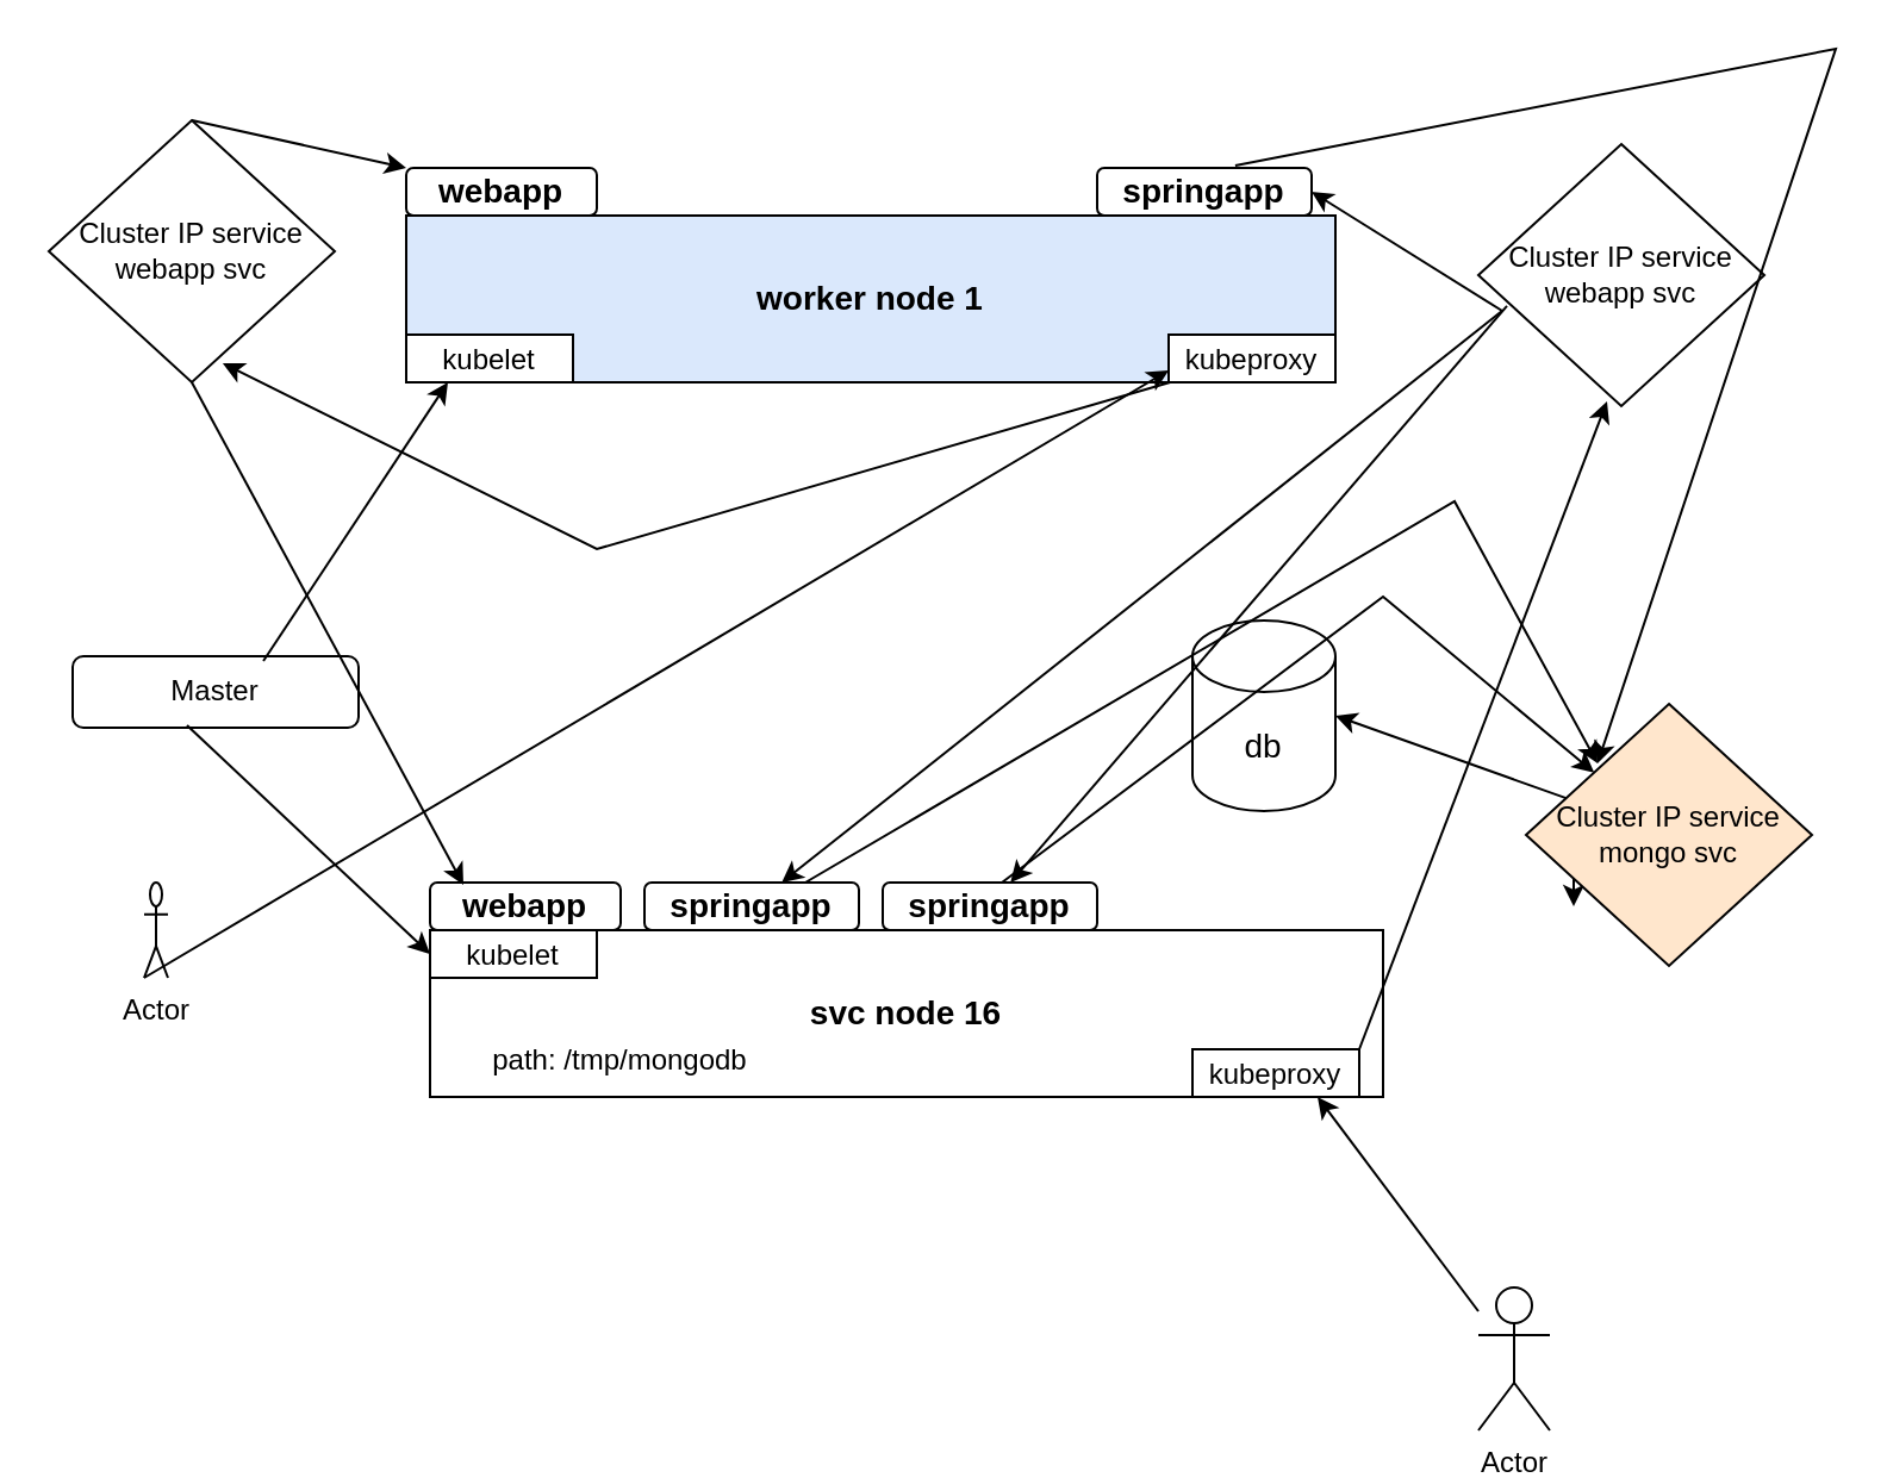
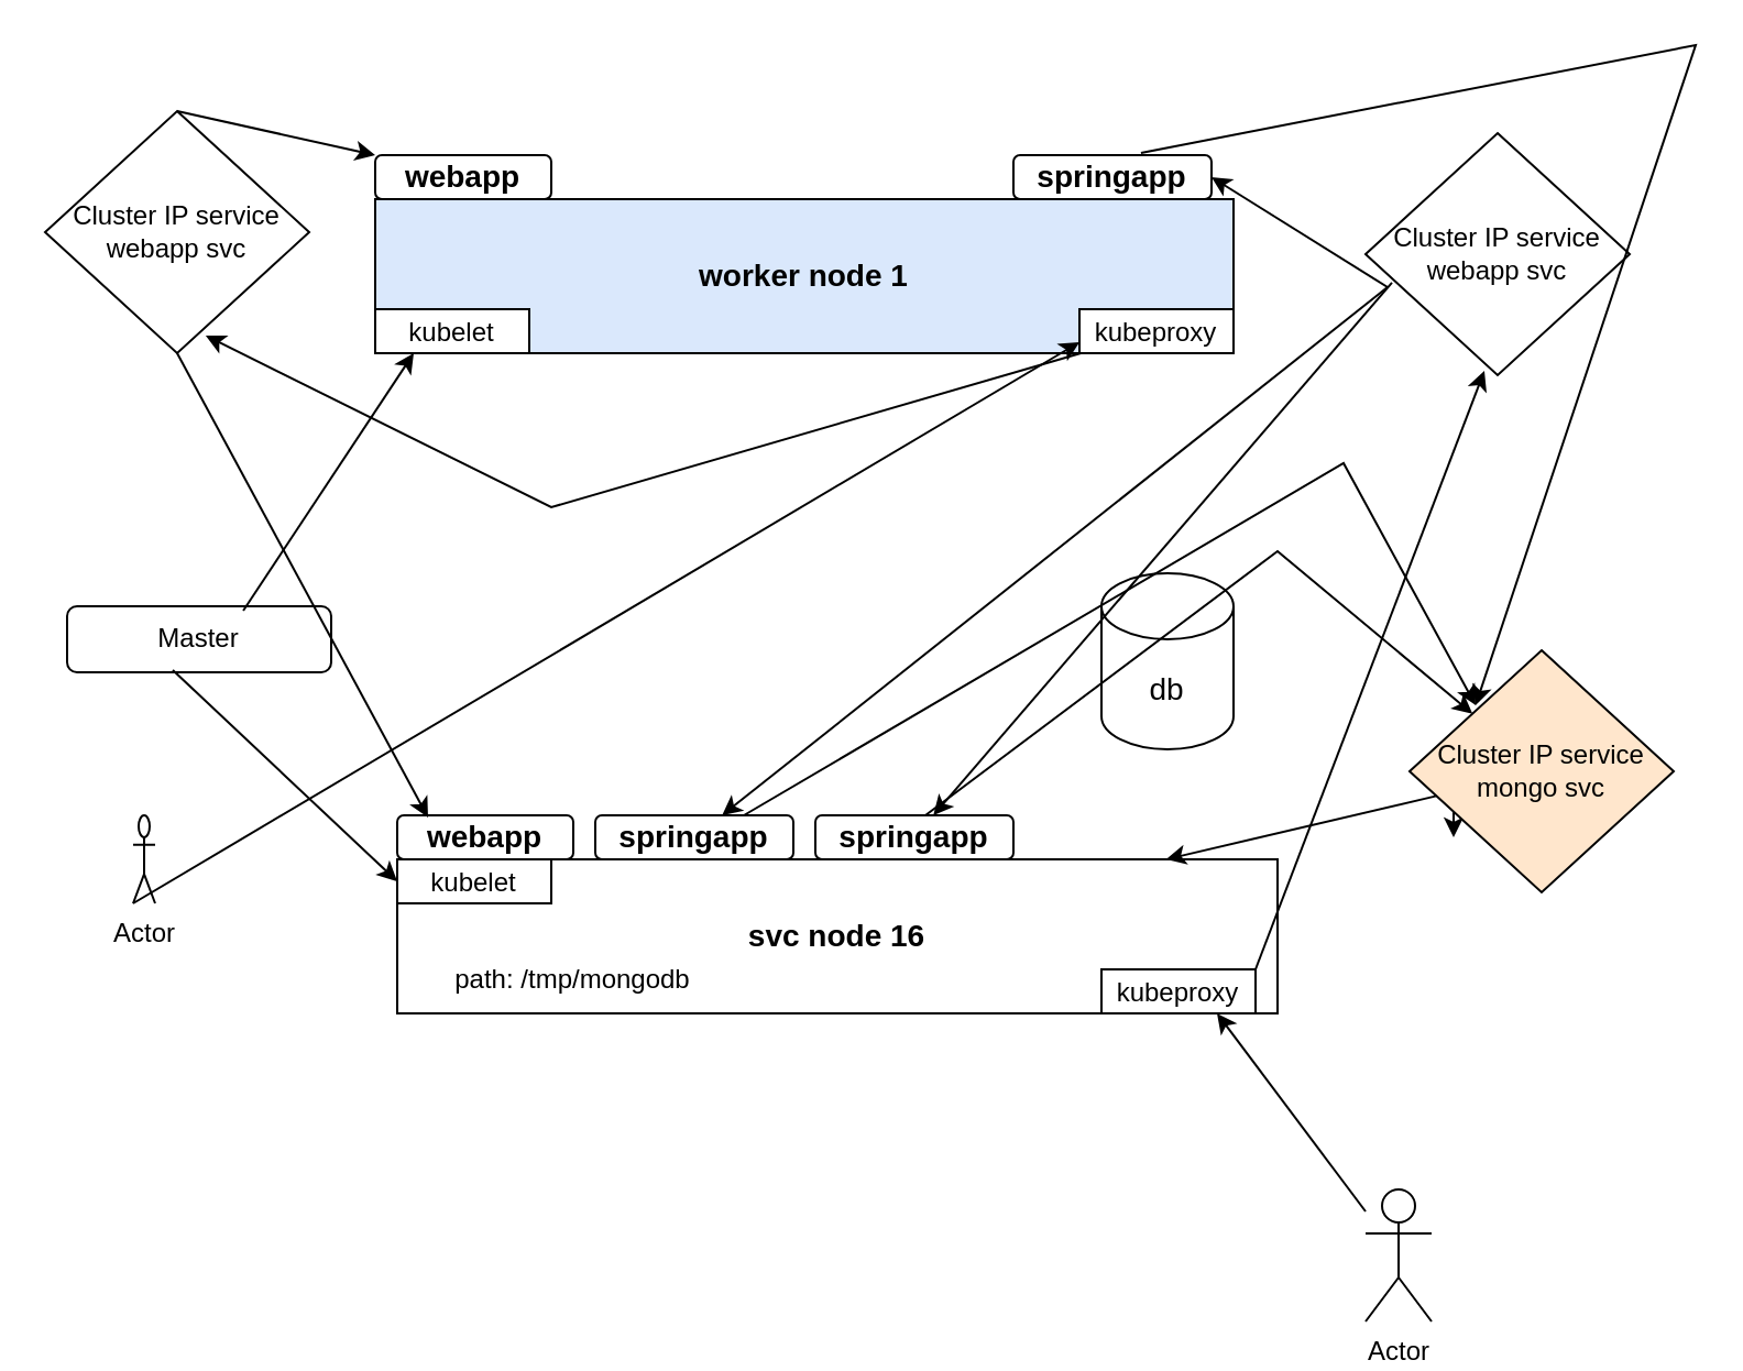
  <mxCell id="0" />
  <mxCell id="1" parent="0" />
  <mxCell id="2" value="&lt;font style=&quot;font-size: 14px;&quot;&gt;&lt;b&gt;worker node 1&lt;/b&gt;&lt;/font&gt;" style="rounded=1;whiteSpace=wrap;html=1;arcSize=0;fillColor=#dae8fc;" parent="1" vertex="1"><mxGeometry x="170" y="90" width="390" height="70" as="geometry" /></mxCell>
  <mxCell id="3" value="&lt;b&gt;&lt;font style=&quot;font-size: 14px;&quot;&gt;svc node 16&lt;/font&gt;&lt;/b&gt;" style="rounded=1;whiteSpace=wrap;html=1;arcSize=0;" parent="1" vertex="1"><mxGeometry x="180" y="390" width="400" height="70" as="geometry" /></mxCell>
  <mxCell id="4" value="&lt;b&gt;springapp&lt;/b&gt;" style="rounded=1;whiteSpace=wrap;html=1;fontSize=14;" parent="1" vertex="1"><mxGeometry x="370" y="370" width="90" height="20" as="geometry" /></mxCell>
  <mxCell id="5" value="&lt;b&gt;webapp&lt;/b&gt;" style="rounded=1;whiteSpace=wrap;html=1;fontSize=14;" parent="1" vertex="1"><mxGeometry x="180" y="370" width="80" height="20" as="geometry" /></mxCell>
  <mxCell id="6" value="&lt;b&gt;springapp&lt;/b&gt;" style="rounded=1;whiteSpace=wrap;html=1;fontSize=14;" parent="1" vertex="1"><mxGeometry x="270" y="370" width="90" height="20" as="geometry" /></mxCell>
  <mxCell id="7" value="db" style="shape=cylinder3;whiteSpace=wrap;html=1;boundedLbl=1;backgroundOutline=1;size=15;fontSize=14;" parent="1" vertex="1"><mxGeometry x="500" y="260" width="60" height="80" as="geometry" /></mxCell>
  <mxCell id="8" value="&lt;b&gt;webapp&lt;/b&gt;" style="rounded=1;whiteSpace=wrap;html=1;fontSize=14;" parent="1" vertex="1"><mxGeometry x="170" y="70" width="80" height="20" as="geometry" /></mxCell>
  <mxCell id="9" value="&lt;font style=&quot;font-size: 12px;&quot;&gt;kubeproxy&lt;/font&gt;" style="rounded=0;whiteSpace=wrap;html=1;fontSize=14;" parent="1" vertex="1"><mxGeometry x="490" y="140" width="70" height="20" as="geometry" /></mxCell>
  <mxCell id="10" value="&lt;font style=&quot;font-size: 12px;&quot;&gt;kubeproxy&lt;/font&gt;" style="rounded=0;whiteSpace=wrap;html=1;fontSize=14;" parent="1" vertex="1"><mxGeometry x="500" y="440" width="70" height="20" as="geometry" /></mxCell>
  <mxCell id="11" value="&lt;font style=&quot;font-size: 12px;&quot;&gt;kubelet&lt;/font&gt;" style="rounded=0;whiteSpace=wrap;html=1;fontSize=14;" parent="1" vertex="1"><mxGeometry x="170" y="140" width="70" height="20" as="geometry" /></mxCell>
  <mxCell id="12" value="Master" style="rounded=1;whiteSpace=wrap;html=1;fontSize=12;" parent="1" vertex="1"><mxGeometry x="30" y="275" width="120" height="30" as="geometry" /></mxCell>
  <mxCell id="13" value="path: /tmp/mongodb" style="text;html=1;strokeColor=none;fillColor=none;align=center;verticalAlign=middle;whiteSpace=wrap;rounded=0;fontSize=12;" parent="1" vertex="1"><mxGeometry x="195" y="435" width="130" height="20" as="geometry" /></mxCell>
  <mxCell id="14" value="" style="endArrow=classic;html=1;rounded=0;fontSize=12;exitX=0.667;exitY=0.067;exitDx=0;exitDy=0;exitPerimeter=0;entryX=0.25;entryY=1;entryDx=0;entryDy=0;" parent="1" source="12" target="11" edge="1"><mxGeometry width="50" height="50" relative="1" as="geometry"><mxPoint x="420" y="280" as="sourcePoint" /><mxPoint x="470" y="230" as="targetPoint" /></mxGeometry></mxCell>
  <mxCell id="15" value="&lt;font style=&quot;font-size: 12px;&quot;&gt;kubelet&lt;/font&gt;" style="rounded=0;whiteSpace=wrap;html=1;fontSize=14;" parent="1" vertex="1"><mxGeometry x="180" y="390" width="70" height="20" as="geometry" /></mxCell>
  <mxCell id="16" value="" style="endArrow=classic;html=1;rounded=0;fontSize=12;exitX=0.4;exitY=0.967;exitDx=0;exitDy=0;exitPerimeter=0;entryX=0;entryY=0.5;entryDx=0;entryDy=0;" parent="1" source="12" target="15" edge="1"><mxGeometry width="50" height="50" relative="1" as="geometry"><mxPoint x="420" y="280" as="sourcePoint" /><mxPoint x="470" y="230" as="targetPoint" /></mxGeometry></mxCell>
  <mxCell id="17" value="Cluster IP service webapp svc" style="rhombus;whiteSpace=wrap;html=1;fontSize=12;" parent="1" vertex="1"><mxGeometry x="20" y="50" width="120" height="110" as="geometry" /></mxCell>
  <mxCell id="18" value="Cluster IP service webapp svc" style="rhombus;whiteSpace=wrap;html=1;fontSize=12;" parent="1" vertex="1"><mxGeometry x="620" y="60" width="120" height="110" as="geometry" /></mxCell>
  <mxCell id="19" style="edgeStyle=orthogonalEdgeStyle;rounded=0;orthogonalLoop=1;jettySize=auto;html=1;exitX=0;exitY=0.5;exitDx=0;exitDy=0;fontSize=12;" parent="1" source="20" edge="1"><mxGeometry relative="1" as="geometry"><mxPoint x="660" y="380" as="targetPoint" /></mxGeometry></mxCell>
  <mxCell id="20" value="Cluster IP service mongo svc" style="rhombus;whiteSpace=wrap;html=1;fontSize=12;fillColor=#ffe6cc;" parent="1" vertex="1"><mxGeometry x="640" y="295" width="120" height="110" as="geometry" /></mxCell>
  <mxCell id="21" value="" style="endArrow=classic;html=1;rounded=0;fontSize=12;exitX=0.1;exitY=0.618;exitDx=0;exitDy=0;exitPerimeter=0;" parent="1" source="18" target="4" edge="1"><mxGeometry width="50" height="50" relative="1" as="geometry"><mxPoint x="660" y="158" as="sourcePoint" /><mxPoint x="470" y="220" as="targetPoint" /></mxGeometry></mxCell>
  <mxCell id="22" value="&lt;b&gt;springapp&lt;/b&gt;" style="rounded=1;whiteSpace=wrap;html=1;fontSize=14;" parent="1" vertex="1"><mxGeometry x="460" y="70" width="90" height="20" as="geometry" /></mxCell>
  <mxCell id="23" value="" style="endArrow=classic;html=1;rounded=0;fontSize=12;entryX=1;entryY=0.5;entryDx=0;entryDy=0;" parent="1" target="22" edge="1"><mxGeometry width="50" height="50" relative="1" as="geometry"><mxPoint x="630" y="130" as="sourcePoint" /><mxPoint x="470" y="220" as="targetPoint" /></mxGeometry></mxCell>
  <mxCell id="24" value="Actor" style="shape=umlActor;verticalLabelPosition=bottom;verticalAlign=top;html=1;outlineConnect=0;fontSize=12;" parent="1" vertex="1"><mxGeometry x="620" y="540" width="30" height="60" as="geometry" /></mxCell>
  <mxCell id="25" value="" style="endArrow=classic;html=1;rounded=0;fontSize=12;entryX=0.75;entryY=1;entryDx=0;entryDy=0;" parent="1" source="24" target="10" edge="1"><mxGeometry width="50" height="50" relative="1" as="geometry"><mxPoint x="420" y="470" as="sourcePoint" /><mxPoint x="470" y="420" as="targetPoint" /></mxGeometry></mxCell>
  <mxCell id="26" value="" style="endArrow=classic;html=1;rounded=0;fontSize=12;exitX=1;exitY=0;exitDx=0;exitDy=0;entryX=0.45;entryY=0.982;entryDx=0;entryDy=0;entryPerimeter=0;" parent="1" source="10" target="18" edge="1"><mxGeometry width="50" height="50" relative="1" as="geometry"><mxPoint x="420" y="470" as="sourcePoint" /><mxPoint x="470" y="420" as="targetPoint" /></mxGeometry></mxCell>
  <mxCell id="27" value="" style="endArrow=classic;html=1;rounded=0;fontSize=12;exitX=0.083;exitY=0.636;exitDx=0;exitDy=0;exitPerimeter=0;" parent="1" source="18" target="6" edge="1"><mxGeometry width="50" height="50" relative="1" as="geometry"><mxPoint x="420" y="370" as="sourcePoint" /><mxPoint x="470" y="320" as="targetPoint" /></mxGeometry></mxCell>
- <mxCell id="28" value="" style="endArrow=classic;html=1;rounded=0;fontSize=12;entryX=1;entryY=0.5;entryDx=0;entryDy=0;entryPerimeter=0;" parent="1" source="20" target="7" edge="1"><mxGeometry width="50" height="50" relative="1" as="geometry"><mxPoint x="420" y="370" as="sourcePoint" /><mxPoint x="470" y="320" as="targetPoint" /></mxGeometry></mxCell>
+ <mxCell id="28" value="" style="endArrow=classic;html=1;rounded=0;fontSize=12;" parent="1" source="20" target="3" edge="1"><mxGeometry width="50" height="50" relative="1" as="geometry"><mxPoint x="420" y="370" as="sourcePoint" /><mxPoint x="470" y="320" as="targetPoint" /></mxGeometry></mxCell>
  <mxCell id="29" value="" style="endArrow=classic;html=1;rounded=0;fontSize=12;" parent="1" target="20" edge="1"><mxGeometry width="50" height="50" relative="1" as="geometry"><mxPoint x="420" y="370" as="sourcePoint" /><mxPoint x="560" y="290" as="targetPoint" /><Array as="points"><mxPoint x="580" y="250" /></Array></mxGeometry></mxCell>
  <mxCell id="30" value="" style="endArrow=classic;html=1;rounded=0;fontSize=12;exitX=0.75;exitY=0;exitDx=0;exitDy=0;" parent="1" source="6" edge="1"><mxGeometry width="50" height="50" relative="1" as="geometry"><mxPoint x="350" y="320" as="sourcePoint" /><mxPoint x="670" y="320" as="targetPoint" /><Array as="points"><mxPoint x="610" y="210" /></Array></mxGeometry></mxCell>
  <mxCell id="31" value="" style="endArrow=classic;html=1;rounded=0;fontSize=12;exitX=0.644;exitY=-0.05;exitDx=0;exitDy=0;exitPerimeter=0;" parent="1" source="22" edge="1"><mxGeometry width="50" height="50" relative="1" as="geometry"><mxPoint x="420" y="260" as="sourcePoint" /><mxPoint x="670" y="320" as="targetPoint" /><Array as="points"><mxPoint x="770" y="20" /></Array></mxGeometry></mxCell>
  <mxCell id="32" value="" style="endArrow=classic;html=1;rounded=0;fontSize=12;exitX=0.5;exitY=1;exitDx=0;exitDy=0;entryX=0.175;entryY=0.05;entryDx=0;entryDy=0;entryPerimeter=0;" parent="1" source="17" target="5" edge="1"><mxGeometry width="50" height="50" relative="1" as="geometry"><mxPoint x="420" y="260" as="sourcePoint" /><mxPoint x="470" y="210" as="targetPoint" /></mxGeometry></mxCell>
  <mxCell id="33" value="" style="endArrow=classic;html=1;rounded=0;fontSize=12;exitX=0.5;exitY=0;exitDx=0;exitDy=0;entryX=0;entryY=0;entryDx=0;entryDy=0;" parent="1" source="17" target="8" edge="1"><mxGeometry width="50" height="50" relative="1" as="geometry"><mxPoint x="420" y="260" as="sourcePoint" /><mxPoint x="470" y="210" as="targetPoint" /></mxGeometry></mxCell>
  <mxCell id="34" value="Actor" style="shape=umlActor;verticalLabelPosition=bottom;verticalAlign=top;html=1;outlineConnect=0;fontSize=12;" parent="1" vertex="1"><mxGeometry x="60" y="370" width="10" height="40" as="geometry" /></mxCell>
  <mxCell id="35" value="" style="endArrow=classic;html=1;rounded=0;fontSize=12;exitX=0;exitY=1;exitDx=0;exitDy=0;exitPerimeter=0;entryX=0;entryY=0.75;entryDx=0;entryDy=0;" parent="1" source="34" target="9" edge="1"><mxGeometry width="50" height="50" relative="1" as="geometry"><mxPoint x="420" y="260" as="sourcePoint" /><mxPoint x="470" y="210" as="targetPoint" /></mxGeometry></mxCell>
  <mxCell id="36" value="" style="endArrow=classic;html=1;rounded=0;fontSize=12;entryX=0.608;entryY=0.927;entryDx=0;entryDy=0;entryPerimeter=0;" parent="1" source="9" target="17" edge="1"><mxGeometry width="50" height="50" relative="1" as="geometry"><mxPoint x="420" y="260" as="sourcePoint" /><mxPoint x="470" y="210" as="targetPoint" /><Array as="points"><mxPoint x="250" y="230" /></Array></mxGeometry></mxCell>
